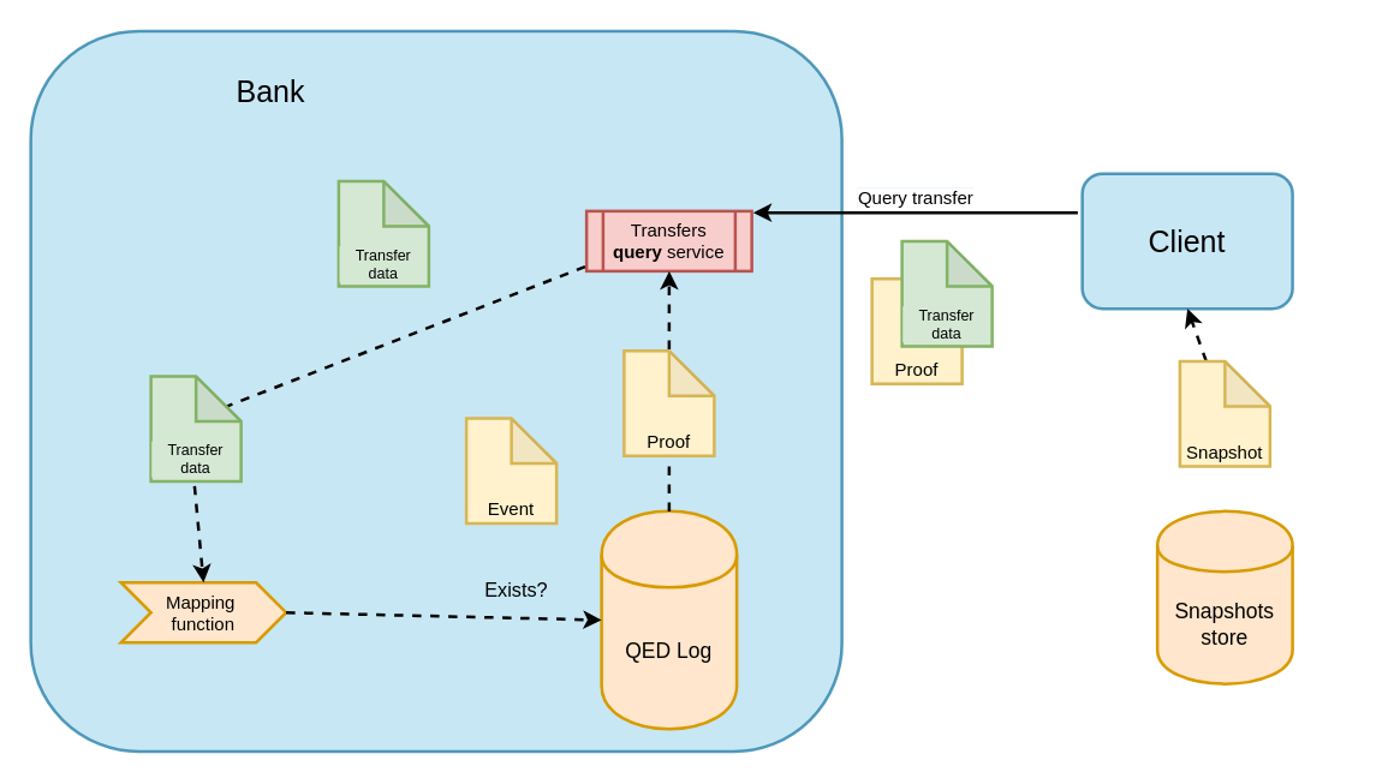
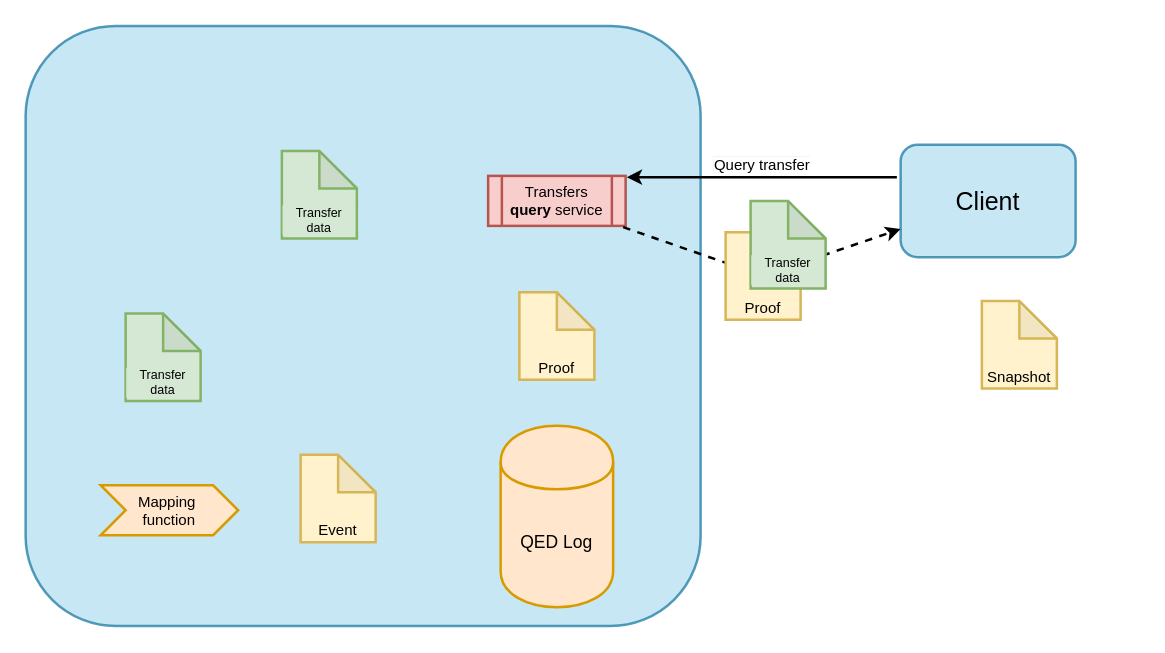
  <mxCell id="0" />
  <mxCell id="1" parent="0" />
  <mxCell id="2" value="" style="group" vertex="1" connectable="0" parent="1"><mxGeometry width="890" height="480" as="geometry" x="20" y="20" /></mxCell>
  <mxCell id="3" value="" style="group" vertex="1" connectable="0" parent="2"><mxGeometry width="890" height="480" as="geometry" /></mxCell>
  <mxCell id="4" value="" style="group" vertex="1" connectable="0" parent="3"><mxGeometry width="890" height="480" as="geometry" /></mxCell>
  <mxCell id="5" value="" style="group" vertex="1" connectable="0" parent="4"><mxGeometry width="890" height="480" as="geometry" /></mxCell>
  <mxCell id="6" value="" style="rounded=1;whiteSpace=wrap;html=1;fillColor=#b1ddf0;strokeColor=#10739e;strokeWidth=2;opacity=70;" vertex="1" parent="5"><mxGeometry width="540" height="480" as="geometry" /></mxCell>
  <mxCell id="7" value="Transfers &lt;b&gt;query&lt;/b&gt; service" style="shape=process;whiteSpace=wrap;html=1;backgroundOutline=1;fillColor=#f8cecc;strokeColor=#b85450;strokeWidth=2;" vertex="1" parent="5"><mxGeometry x="370" y="120" width="110" height="40" as="geometry" /></mxCell>
  <mxCell id="8" value="&lt;font style=&quot;font-size: 20px&quot;&gt;Client&lt;/font&gt;" style="rounded=1;whiteSpace=wrap;html=1;fillColor=#b1ddf0;strokeColor=#10739e;strokeWidth=2;fontSize=16;opacity=70;" vertex="1" parent="5"><mxGeometry x="700" y="95" width="140" height="90" as="geometry" /></mxCell>
- <mxCell id="9" value="&lt;font style=&quot;font-size: 20px&quot;&gt;Bank&lt;/font&gt;" style="text;html=1;strokeColor=none;fillColor=none;align=center;verticalAlign=middle;whiteSpace=wrap;rounded=0;labelBackgroundColor=none;fontSize=16;" vertex="1" parent="5"><mxGeometry x="140" y="30" width="40" height="20" as="geometry" /></mxCell>
  <mxCell id="10" value="&lt;span style=&quot;background-color: rgb(255, 255, 255); font-size: 12px;&quot;&gt;&lt;font style=&quot;font-size: 12px;&quot;&gt;Query transfer&lt;/font&gt;&lt;/span&gt;" style="endArrow=classic;html=1;labelBackgroundColor=#B1DDF0;fontSize=12;entryX=1.009;entryY=0.025;entryDx=0;entryDy=0;strokeWidth=2;entryPerimeter=0;verticalAlign=bottom;" edge="1" parent="5" target="7"><mxGeometry width="50" height="50" relative="1" as="geometry"><mxPoint x="697" y="121" as="sourcePoint" /><mxPoint x="50" y="560" as="targetPoint" /><Array as="points" /></mxGeometry></mxCell>
  <mxCell id="11" value="&lt;font style=&quot;font-size: 12px&quot;&gt;Mapping&amp;nbsp;&lt;br&gt;function&lt;/font&gt;&lt;br&gt;" style="shape=step;perimeter=stepPerimeter;whiteSpace=wrap;html=1;fixedSize=1;rounded=0;shadow=0;glass=0;comic=0;labelBackgroundColor=none;strokeColor=#d79b00;strokeWidth=2;fillColor=#ffe6cc;fontSize=10;" vertex="1" parent="5"><mxGeometry x="60" y="367.5" width="110" height="40" as="geometry" /></mxCell>
  <mxCell id="12" value="&lt;font style=&quot;font-size: 14px&quot;&gt;QED Log&lt;/font&gt;" style="shape=cylinder;whiteSpace=wrap;html=1;boundedLbl=1;backgroundOutline=1;rounded=0;shadow=0;glass=0;comic=0;labelBackgroundColor=none;strokeColor=#d79b00;strokeWidth=2;fillColor=#ffe6cc;fontSize=10;" vertex="1" parent="5"><mxGeometry x="380" y="320" width="90" height="145" as="geometry" /></mxCell>
- <mxCell id="13" value="&lt;div style=&quot;text-align: center&quot;&gt;&lt;font style=&quot;font-size: 13px&quot;&gt;Exists?&lt;/font&gt;&lt;/div&gt;" style="endArrow=classic;html=1;labelBackgroundColor=none;fontSize=10;exitX=1;exitY=0.5;exitDx=0;exitDy=0;entryX=0;entryY=0.5;entryDx=0;entryDy=0;strokeWidth=2;dashed=1;labelPosition=center;verticalLabelPosition=top;align=center;verticalAlign=bottom;" edge="1" parent="5" source="11" target="12"><mxGeometry x="0.455" y="8" width="50" height="50" relative="1" as="geometry"><mxPoint y="620" as="sourcePoint" /><mxPoint x="50" y="570" as="targetPoint" /><mxPoint as="offset" /></mxGeometry></mxCell>
- <mxCell id="14" value="&lt;font style=&quot;font-size: 12px&quot;&gt;Event&lt;/font&gt;" style="shape=note;whiteSpace=wrap;html=1;backgroundOutline=1;darkOpacity=0.05;labelBackgroundColor=#FFF2CC;strokeWidth=2;fontSize=10;verticalAlign=bottom;fillColor=#fff2cc;strokeColor=#d6b656;" vertex="1" parent="5"><mxGeometry x="290" y="258" width="60" height="70" as="geometry" /></mxCell>
+ <mxCell id="14" value="&lt;font style=&quot;font-size: 12px&quot;&gt;Event&lt;/font&gt;" style="shape=note;whiteSpace=wrap;html=1;backgroundOutline=1;darkOpacity=0.05;labelBackgroundColor=#FFF2CC;strokeWidth=2;fontSize=10;verticalAlign=bottom;fillColor=#fff2cc;strokeColor=#d6b656;" vertex="1" parent="5"><mxGeometry x="220" y="343" width="60" height="70" as="geometry" /></mxCell>
  <mxCell id="15" style="edgeStyle=orthogonalEdgeStyle;rounded=0;orthogonalLoop=1;jettySize=auto;html=1;exitX=0.5;exitY=1;exitDx=0;exitDy=0;dashed=1;labelBackgroundColor=#B1DDF0;strokeWidth=2;fontSize=10;" edge="1" parent="5" source="6" target="6"><mxGeometry relative="1" as="geometry" /></mxCell>
- <mxCell id="16" value="" style="endArrow=classic;html=1;dashed=1;labelBackgroundColor=#B1DDF0;strokeWidth=2;fontSize=10;exitX=0.5;exitY=0;exitDx=0;exitDy=0;entryX=0.5;entryY=1;entryDx=0;entryDy=0;" edge="1" parent="5" source="12" target="7"><mxGeometry width="50" height="50" relative="1" as="geometry"><mxPoint y="560" as="sourcePoint" /><mxPoint x="50" y="510" as="targetPoint" /></mxGeometry></mxCell>
  <mxCell id="17" value="&lt;font style=&quot;font-size: 12px&quot;&gt;Proof&lt;/font&gt;" style="shape=note;whiteSpace=wrap;html=1;backgroundOutline=1;darkOpacity=0.05;labelBackgroundColor=#FFF2CC;strokeWidth=2;fontSize=10;verticalAlign=bottom;fillColor=#fff2cc;strokeColor=#d6b656;" vertex="1" parent="5"><mxGeometry x="395" y="213" width="60" height="70" as="geometry" /></mxCell>
- <mxCell id="18" value="&lt;font style=&quot;font-size: 14px&quot;&gt;Snapshots store&lt;/font&gt;" style="shape=cylinder;whiteSpace=wrap;html=1;boundedLbl=1;backgroundOutline=1;rounded=0;shadow=0;glass=0;comic=0;labelBackgroundColor=none;strokeColor=#d79b00;strokeWidth=2;fillColor=#ffe6cc;fontSize=10;" vertex="1" parent="5"><mxGeometry x="750" y="320" width="90" height="115" as="geometry" /></mxCell>
- <mxCell id="19" value="" style="endArrow=classic;html=1;dashed=1;labelBackgroundColor=#B1DDF0;strokeWidth=2;fontSize=10;entryX=0.5;entryY=1;entryDx=0;entryDy=0;" edge="1" parent="5" source="24" target="8"><mxGeometry width="50" height="50" relative="1" as="geometry"><mxPoint x="690" y="280" as="sourcePoint" /><mxPoint x="50" y="510" as="targetPoint" /></mxGeometry></mxCell>
+ <mxCell id="20" value="" style="endArrow=classic;html=1;dashed=1;labelBackgroundColor=#B1DDF0;strokeWidth=2;fontSize=10;exitX=0.982;exitY=1.025;exitDx=0;exitDy=0;entryX=0;entryY=0.75;entryDx=0;entryDy=0;exitPerimeter=0;" edge="1" parent="5" source="7" target="8"><mxGeometry width="50" height="50" relative="1" as="geometry"><mxPoint y="560" as="sourcePoint" /><mxPoint x="50" y="510" as="targetPoint" /><Array as="points"><mxPoint x="590" y="200" /></Array></mxGeometry></mxCell>
  <mxCell id="21" value="&lt;font style=&quot;font-size: 12px&quot;&gt;Proof&lt;/font&gt;" style="shape=note;whiteSpace=wrap;html=1;backgroundOutline=1;darkOpacity=0.05;labelBackgroundColor=#FFF2CC;strokeWidth=2;fontSize=10;verticalAlign=bottom;fillColor=#fff2cc;strokeColor=#d6b656;" vertex="1" parent="5"><mxGeometry x="560" y="165" width="60" height="70" as="geometry" /></mxCell>
- <mxCell id="22" value="" style="endArrow=classic;html=1;dashed=1;labelBackgroundColor=none;strokeWidth=2;fontSize=12;exitX=-0.009;exitY=0.925;exitDx=0;exitDy=0;exitPerimeter=0;entryX=0.5;entryY=0;entryDx=0;entryDy=0;verticalAlign=bottom;labelPosition=center;verticalLabelPosition=top;align=center;spacingTop=1;spacingLeft=1;spacingBottom=1;spacingRight=1;spacing=5;" edge="1" parent="5" source="7" target="11"><mxGeometry width="50" height="50" relative="1" as="geometry"><mxPoint y="560" as="sourcePoint" /><mxPoint x="50" y="510" as="targetPoint" /><Array as="points"><mxPoint x="105" y="260" /></Array></mxGeometry></mxCell>
  <mxCell id="23" value="Transfer data" style="shape=note;whiteSpace=wrap;html=1;backgroundOutline=1;darkOpacity=0.05;labelBackgroundColor=#D5E8D4;strokeWidth=2;fontSize=10;verticalAlign=bottom;fillColor=#d5e8d4;strokeColor=#82b366;" vertex="1" parent="5"><mxGeometry x="80" y="230" width="60" height="70" as="geometry" /></mxCell>
  <mxCell id="24" value="&lt;font style=&quot;font-size: 12px&quot;&gt;Snapshot&lt;/font&gt;" style="shape=note;whiteSpace=wrap;html=1;backgroundOutline=1;darkOpacity=0.05;labelBackgroundColor=#FFF2CC;strokeWidth=2;fontSize=10;verticalAlign=bottom;fillColor=#fff2cc;strokeColor=#d6b656;" vertex="1" parent="5"><mxGeometry x="765" y="220" width="60" height="70" as="geometry" /></mxCell>
  <mxCell id="25" value="Transfer data" style="shape=note;whiteSpace=wrap;html=1;backgroundOutline=1;darkOpacity=0.05;labelBackgroundColor=#D5E8D4;strokeWidth=2;fontSize=10;verticalAlign=bottom;fillColor=#d5e8d4;strokeColor=#82b366;" vertex="1" parent="5"><mxGeometry x="580" y="140" width="60" height="70" as="geometry" /></mxCell>
  <mxCell id="26" value="Transfer data" style="shape=note;whiteSpace=wrap;html=1;backgroundOutline=1;darkOpacity=0.05;labelBackgroundColor=#D5E8D4;strokeWidth=2;fontSize=10;verticalAlign=bottom;fillColor=#d5e8d4;strokeColor=#82b366;" vertex="1" parent="5"><mxGeometry x="205" y="100" width="60" height="70" as="geometry" /></mxCell>
